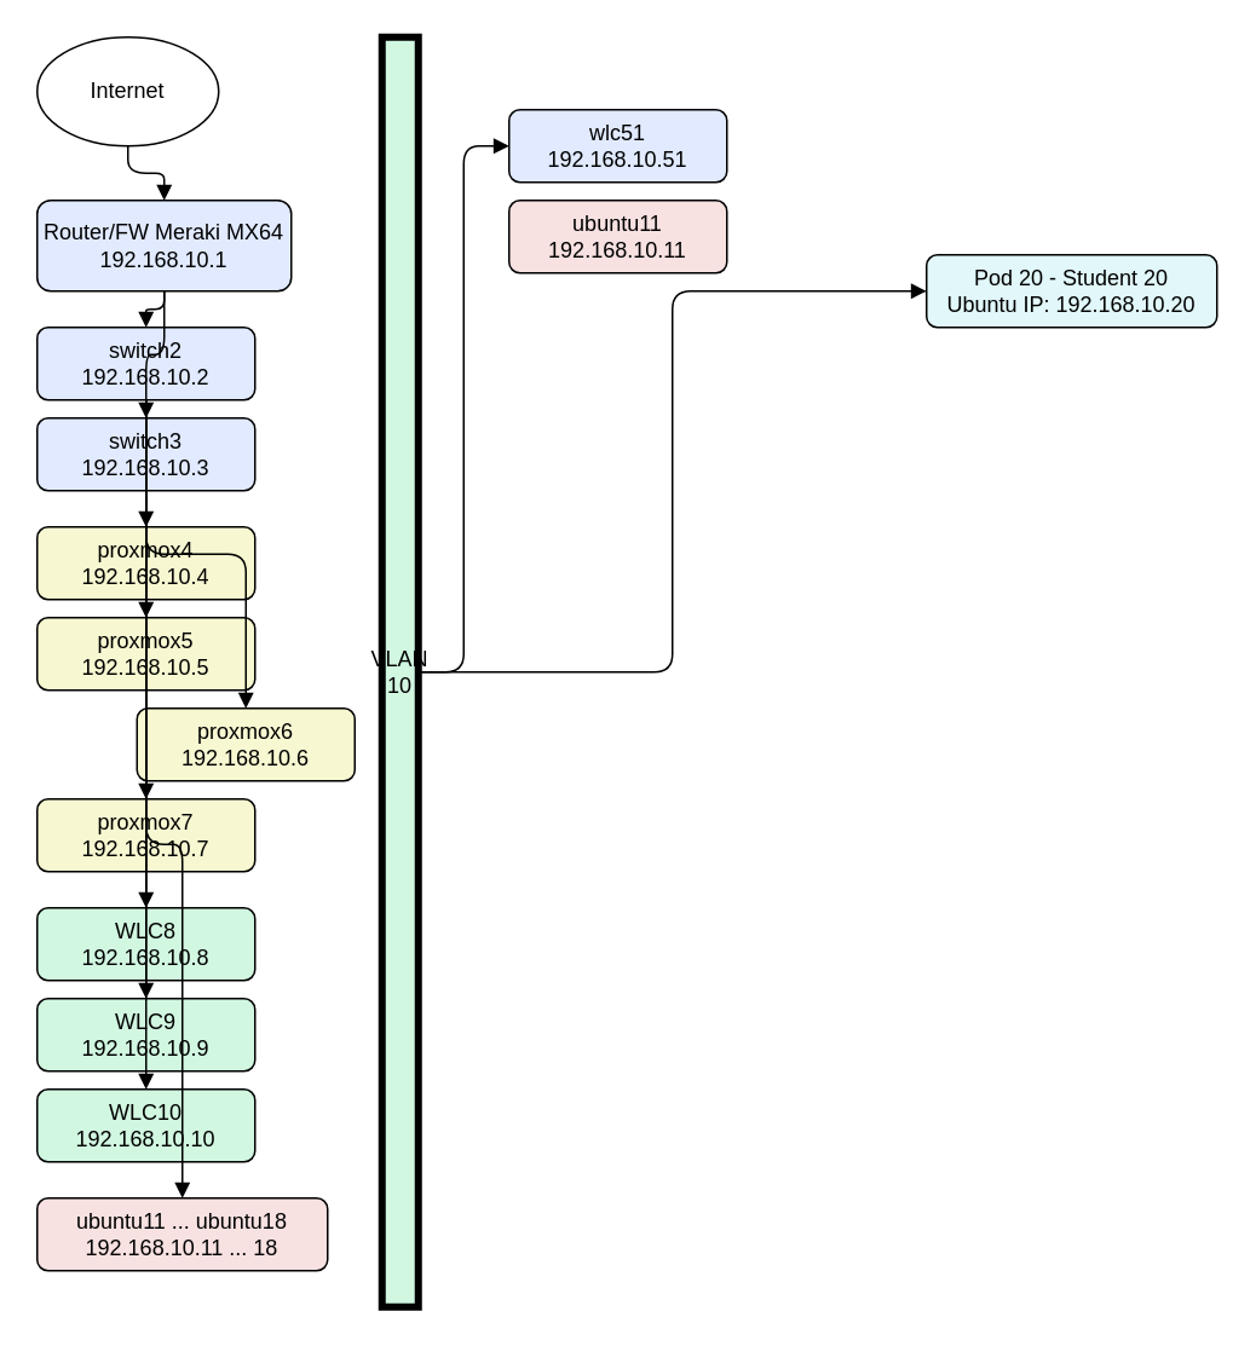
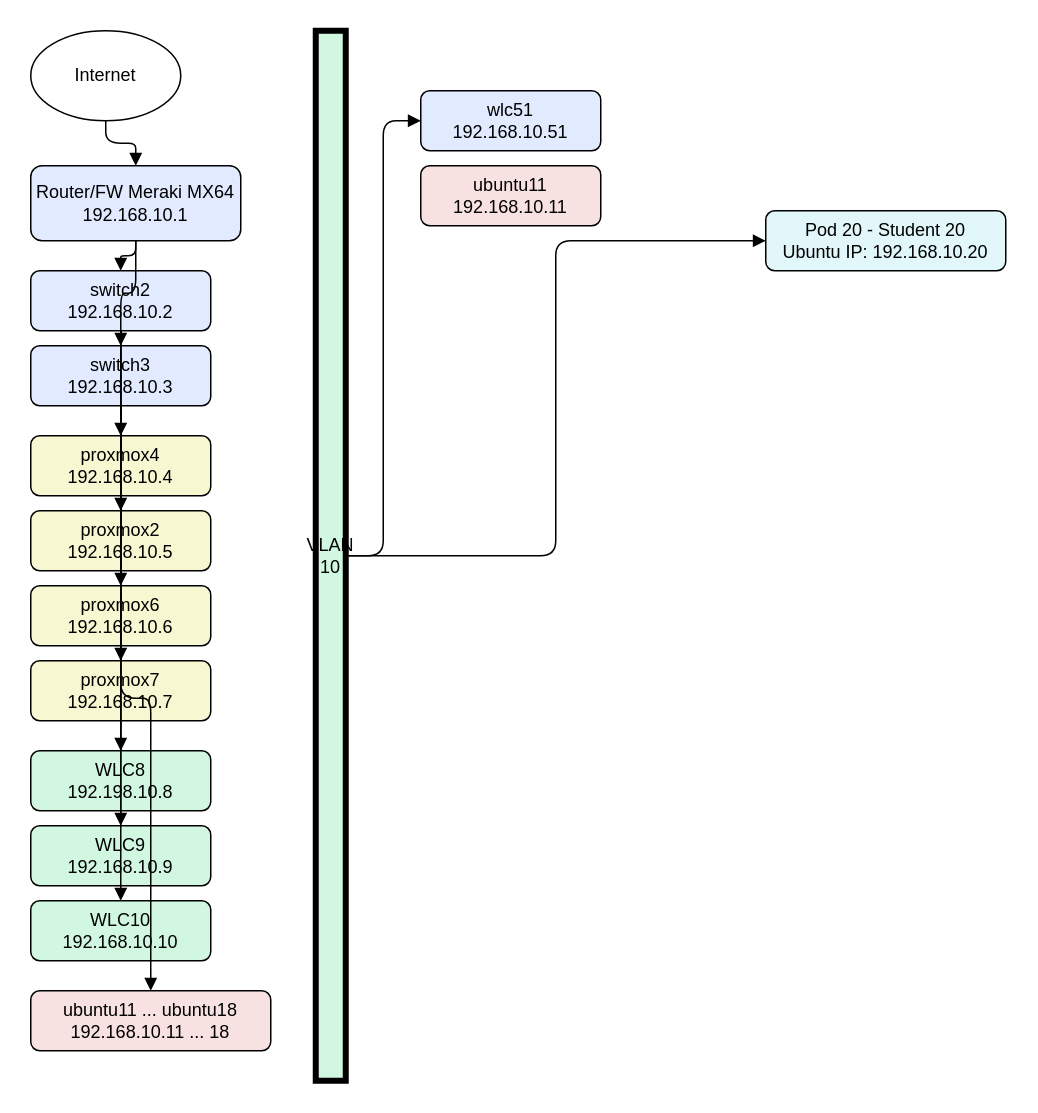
  <mxCell id="0" />
  <mxCell id="1" parent="0" />
  <mxCell id="2" value="Internet" style="ellipse;whiteSpace=wrap;html=1;" parent="1" vertex="1"><mxGeometry x="20" y="20" width="100" height="60" as="geometry" /></mxCell>
  <mxCell id="3" value="Router/FW Meraki MX64&#10;192.168.10.1" style="rounded=1;whiteSpace=wrap;html=1;fillColor=#e1eaff;" parent="1" vertex="1"><mxGeometry x="20" y="110" width="140" height="50" as="geometry" /></mxCell>
  <mxCell id="4" style="edgeStyle=orthogonalEdgeStyle;endArrow=block;html=1;" parent="1" source="2" target="3" edge="1"><mxGeometry relative="1" as="geometry" /></mxCell>
  <mxCell id="5" value="switch2&#10;192.168.10.2" style="rounded=1;whiteSpace=wrap;html=1;fillColor=#e1eaff;" parent="1" vertex="1"><mxGeometry x="20" y="180" width="120" height="40" as="geometry" /></mxCell>
  <mxCell id="6" value="switch3&#10;192.168.10.3" style="rounded=1;whiteSpace=wrap;html=1;fillColor=#e1eaff;" parent="1" vertex="1"><mxGeometry x="20" y="230" width="120" height="40" as="geometry" /></mxCell>
  <mxCell id="7" style="edgeStyle=orthogonalEdgeStyle;endArrow=block;html=1;" parent="1" source="3" target="5" edge="1"><mxGeometry relative="1" as="geometry" /></mxCell>
  <mxCell id="8" style="edgeStyle=orthogonalEdgeStyle;endArrow=block;html=1;" parent="1" source="3" target="6" edge="1"><mxGeometry relative="1" as="geometry" /></mxCell>
  <mxCell id="9" value="proxmox4&#10;192.168.10.4" style="rounded=1;whiteSpace=wrap;html=1;fillColor=#f7f7d1;" parent="1" vertex="1"><mxGeometry x="20" y="290" width="120" height="40" as="geometry" /></mxCell>
- <mxCell id="10" value="proxmox5&#10;192.168.10.5" style="rounded=1;whiteSpace=wrap;html=1;fillColor=#f7f7d1;" parent="1" vertex="1"><mxGeometry x="20" y="340" width="120" height="40" as="geometry" /></mxCell>
- <mxCell id="11" value="proxmox6&#10;192.168.10.6" style="rounded=1;whiteSpace=wrap;html=1;fillColor=#f7f7d1;" parent="1" vertex="1"><mxGeometry x="75" y="390" width="120" height="40" as="geometry" /></mxCell>
+ <mxCell id="10" value="proxmox2&#10;192.168.10.5" style="rounded=1;whiteSpace=wrap;html=1;fillColor=#f7f7d1;" parent="1" vertex="1"><mxGeometry x="20" y="340" width="120" height="40" as="geometry" /></mxCell>
+ <mxCell id="11" value="proxmox6&#10;192.168.10.6" style="rounded=1;whiteSpace=wrap;html=1;fillColor=#f7f7d1;" parent="1" vertex="1"><mxGeometry x="20" y="390" width="120" height="40" as="geometry" /></mxCell>
  <mxCell id="12" value="proxmox7&#10;192.168.10.7" style="rounded=1;whiteSpace=wrap;html=1;fillColor=#f7f7d1;" parent="1" vertex="1"><mxGeometry x="20" y="440" width="120" height="40" as="geometry" /></mxCell>
  <mxCell id="13" style="edgeStyle=orthogonalEdgeStyle;endArrow=block;html=1;" parent="1" source="5" target="9" edge="1"><mxGeometry relative="1" as="geometry" /></mxCell>
  <mxCell id="14" style="edgeStyle=orthogonalEdgeStyle;endArrow=block;html=1;" parent="1" source="5" target="10" edge="1"><mxGeometry relative="1" as="geometry" /></mxCell>
  <mxCell id="15" style="edgeStyle=orthogonalEdgeStyle;endArrow=block;html=1;" parent="1" source="5" target="11" edge="1"><mxGeometry relative="1" as="geometry" /></mxCell>
  <mxCell id="16" style="edgeStyle=orthogonalEdgeStyle;endArrow=block;html=1;" parent="1" source="5" target="12" edge="1"><mxGeometry relative="1" as="geometry" /></mxCell>
- <mxCell id="17" value="WLC8&#10;192.168.10.8" style="rounded=1;whiteSpace=wrap;html=1;fillColor=#d1f7e1;" parent="1" vertex="1"><mxGeometry x="20" y="500" width="120" height="40" as="geometry" /></mxCell>
+ <mxCell id="17" value="WLC8&#10;192.198.10.8" style="rounded=1;whiteSpace=wrap;html=1;fillColor=#d1f7e1;" parent="1" vertex="1"><mxGeometry x="20" y="500" width="120" height="40" as="geometry" /></mxCell>
  <mxCell id="18" value="WLC9&#10;192.168.10.9" style="rounded=1;whiteSpace=wrap;html=1;fillColor=#d1f7e1;" parent="1" vertex="1"><mxGeometry x="20" y="550" width="120" height="40" as="geometry" /></mxCell>
  <mxCell id="19" value="WLC10&#10;192.168.10.10" style="rounded=1;whiteSpace=wrap;html=1;fillColor=#d1f7e1;" parent="1" vertex="1"><mxGeometry x="20" y="600" width="120" height="40" as="geometry" /></mxCell>
  <mxCell id="20" style="edgeStyle=orthogonalEdgeStyle;endArrow=block;html=1;" parent="1" source="6" target="17" edge="1"><mxGeometry relative="1" as="geometry" /></mxCell>
  <mxCell id="21" style="edgeStyle=orthogonalEdgeStyle;endArrow=block;html=1;" parent="1" source="6" target="18" edge="1"><mxGeometry relative="1" as="geometry" /></mxCell>
  <mxCell id="22" style="edgeStyle=orthogonalEdgeStyle;endArrow=block;html=1;" parent="1" source="6" target="19" edge="1"><mxGeometry relative="1" as="geometry" /></mxCell>
  <mxCell id="23" value="ubuntu11 ... ubuntu18&#10;192.168.10.11 ... 18" style="rounded=1;whiteSpace=wrap;html=1;fillColor=#f7e1e1;" parent="1" vertex="1"><mxGeometry x="20" y="660" width="160" height="40" as="geometry" /></mxCell>
  <mxCell id="24" style="edgeStyle=orthogonalEdgeStyle;endArrow=block;html=1;" parent="1" source="6" target="23" edge="1"><mxGeometry relative="1" as="geometry" /></mxCell>
  <mxCell id="25" value="VLAN 10" style="rounded=0;whiteSpace=wrap;html=1;fillColor=#d1f7e1;strokeWidth=4;" parent="1" vertex="1"><mxGeometry x="210" y="20" width="20" height="700" as="geometry" /></mxCell>
  <mxCell id="26" value="wlc51&#10;192.168.10.51" style="rounded=1;whiteSpace=wrap;html=1;fillColor=#e1eaff;" parent="1" vertex="1"><mxGeometry x="280" y="60" width="120" height="40" as="geometry" /></mxCell>
  <mxCell id="27" value="ubuntu11&#10;192.168.10.11" style="rounded=1;whiteSpace=wrap;html=1;fillColor=#f7e1e1;" parent="1" vertex="1"><mxGeometry x="280" y="110" width="120" height="40" as="geometry" /></mxCell>
  <mxCell id="28" value="Pod 20 - Student 20&lt;div&gt;Ubuntu IP: 192.168.10.20&lt;/div&gt;" style="rounded=1;whiteSpace=wrap;html=1;fillColor=#e1f7fa;" parent="1" vertex="1"><mxGeometry x="510" y="140" width="160" height="40" as="geometry" /></mxCell>
  <mxCell id="29" style="edgeStyle=orthogonalEdgeStyle;endArrow=block;html=1;" parent="1" source="25" target="26" edge="1"><mxGeometry relative="1" as="geometry" /></mxCell>
  <mxCell id="30" style="edgeStyle=orthogonalEdgeStyle;endArrow=block;html=1;" parent="1" source="25" target="28" edge="1"><mxGeometry relative="1" as="geometry" /></mxCell>
